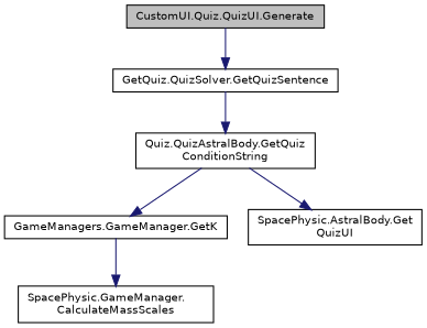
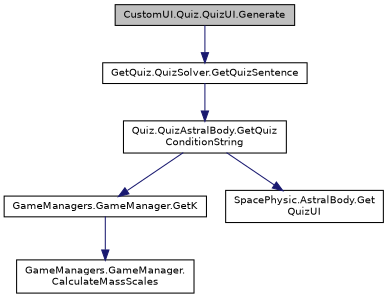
  digraph {
    rankdir=TB
    node [color=black fillcolor=white fontname=Helvetica fontsize=10 shape=record style=filled]
    edge [color=midnightblue fontname=Helvetica fontsize=10 labelfontname=Helvetica labelfontsize=10 style=solid]
    n1 [fillcolor=grey75 fontcolor=black height=0.2 label="CustomUI.Quiz.QuizUI.Generate" width=0.4]
    n2 [height=0.2 label="GetQuiz.QuizSolver.GetQuizSentence" width=0.4]
    n3 [height=0.2 label="Quiz.QuizAstralBody.GetQuiz\lConditionString" width=0.4]
    n4 [height=0.2 label="GameManagers.GameManager.GetK" width=0.4]
    n5 [height=0.2 label="SpacePhysic.AstralBody.Get\lQuizUI" width=0.4]
-   n6 [height=0.2 label="SpacePhysic.GameManager.\lCalculateMassScales" width=0.4]
+   n6 [height=0.2 label="GameManagers.GameManager.\lCalculateMassScales" width=0.4]
    n1 -> n2
    n2 -> n3
    n3 -> n4
    n3 -> n5
    n4 -> n6
  }
